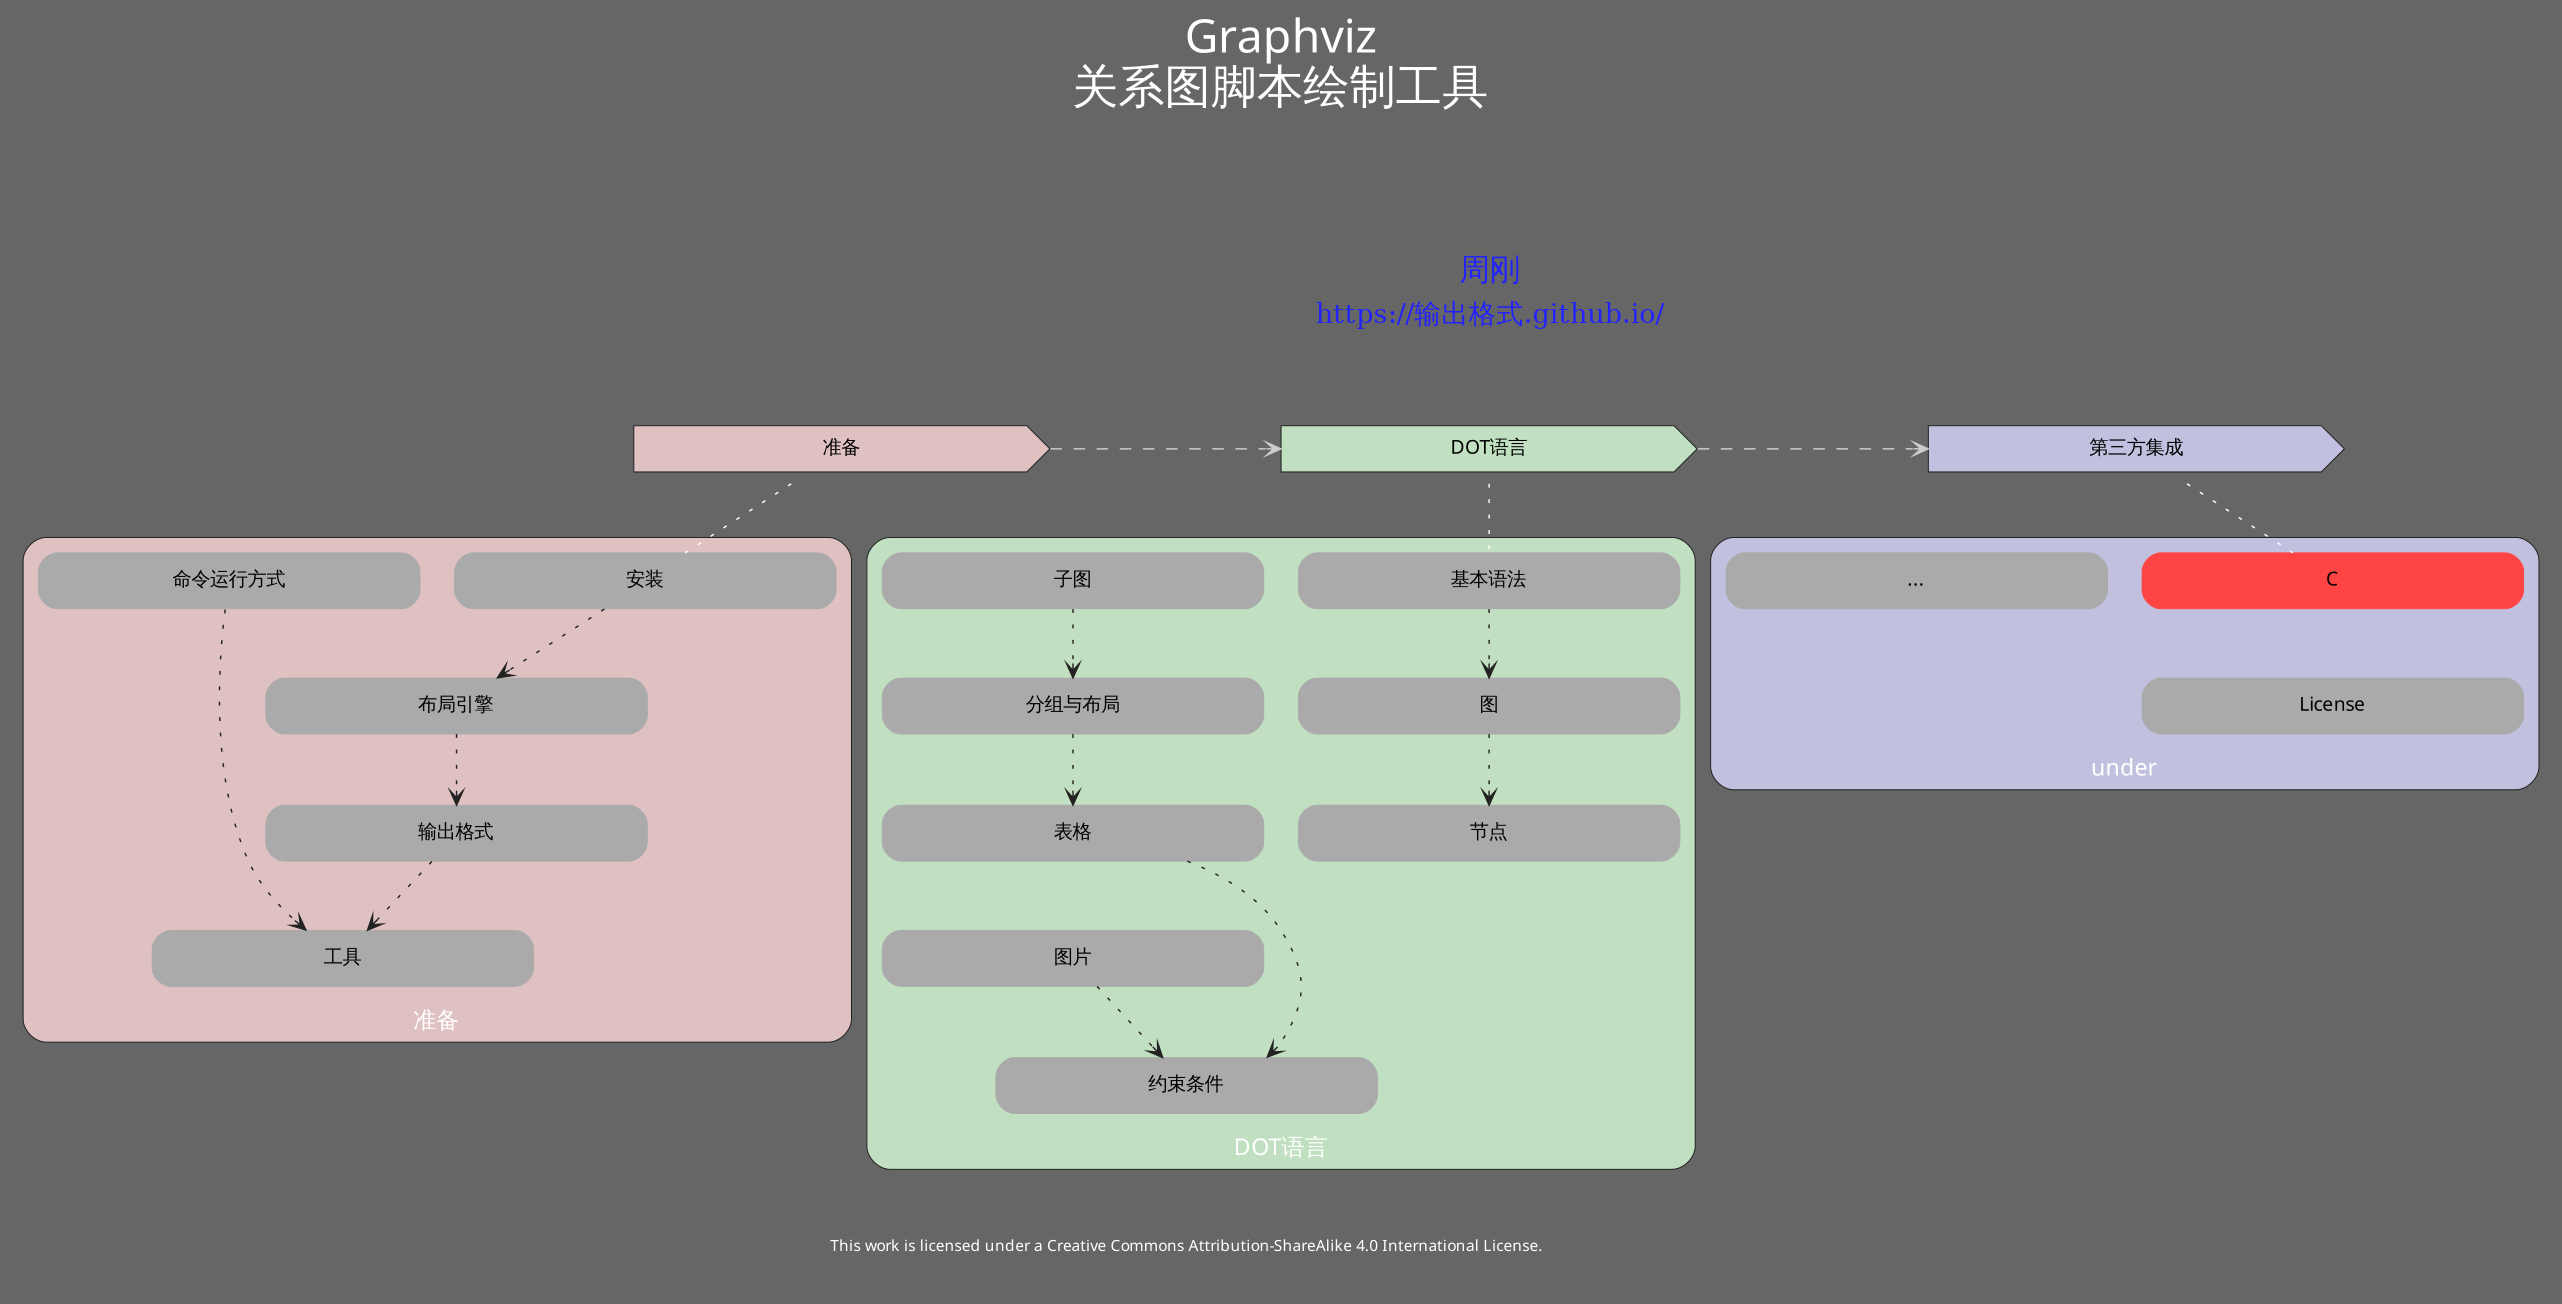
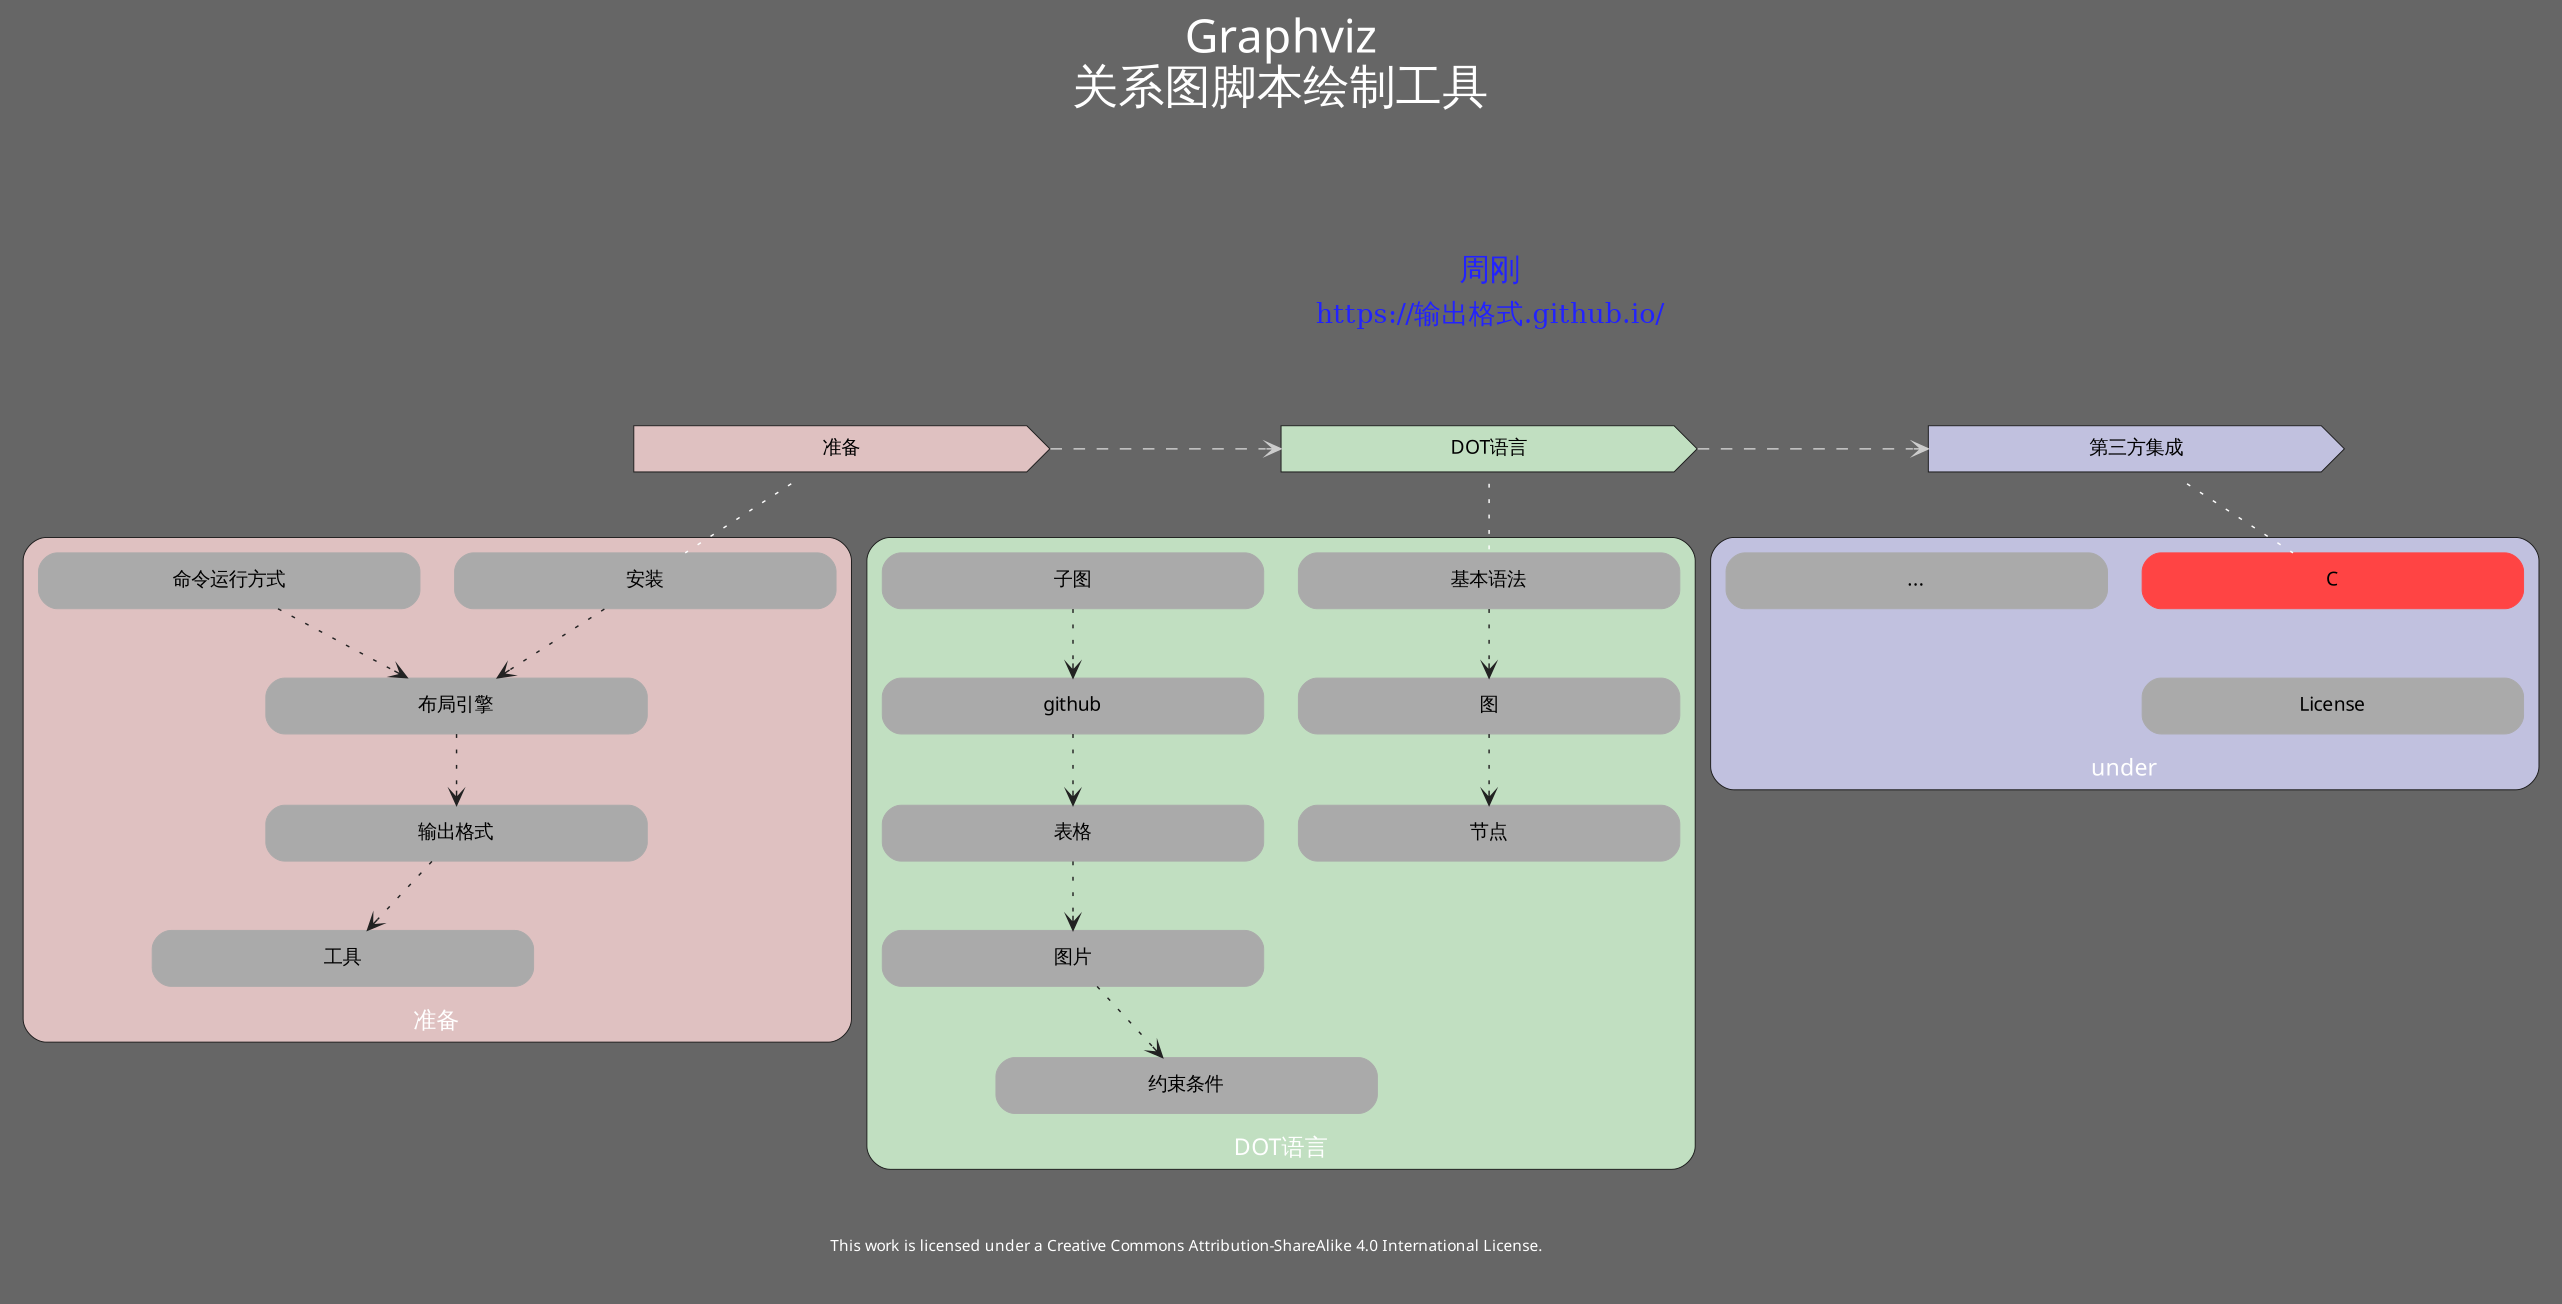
  digraph {
    bgcolor="#666666"
    color="#1c1c1c"
    compound=true
    fontcolor=white
    fontname=Futura
    fontsize=24
    label="Graphviz\n关系图脚本绘制工具"
    labeljust=c
    labelloc=t
    penwidth=0.5
    style=rounded
    node [color="#aaaaaa" fixedsize=true fontname=Futura fontsize=10 penwidth=0.5 shape=box style="rounded,filled"]
    edge [arrowhead=vee arrowsize=0.75 color="#222222" penwidth=0.75 style=dotted]
    n1 [color="#1c1c1c" fillcolor="#dfc1c1" height=0.5 label="准备" shape=cds style=filled width=3]
    n2 [color="#1c1c1c" fillcolor="#c1dfc1" height=0.5 label="DOT语言" shape=cds style=filled width=3]
    n3 [color="#1c1c1c" fillcolor="#c1c1df" height=0.5 label="第三方集成" shape=cds style=filled width=3]
    n4 [height=0.4 label="安装" width=2.75]
    n5 [height=0.4 label="布局引擎" width=2.75]
    n6 [height=0.4 label="输出格式" width=2.75]
    n7 [height=0.4 label="命令运行方式" width=2.75]
    n8 [height=0.4 label="工具" width=2.75]
    n9 [height=0.4 label="基本语法" width=2.75]
    n10 [height=0.4 label="图" width=2.75]
    n11 [height=0.4 label="节点" width=2.75]
    n12 [height=0.4 label="子图" width=2.75]
-   n13 [height=0.4 label="分组与布局" width=2.75]
+   n13 [height=0.4 label=github width=2.75]
    n14 [height=0.4 label="表格" width=2.75]
    n15 [height=0.4 label="图片" width=2.75]
    n16 [height=0.4 label="约束条件" width=2.75]
    n17 [color="#ff4444" height=0.4 label=C width=2.75]
    n18 [height=0.4 label=License width=2.75]
    n19 [height=0.4 label="..." width=2.75]
    n20 [fontcolor=white fontsize=8 height=0.8 label=<         <TABLE BORDER="0">             <TR><TD></TD></TR>             <TR><TD>This work is licensed under a Creative Commons Attribution-ShareAlike 4.0 International License.</TD></TR>         </TABLE>         > shape=plaintext width=8 style=""]
    n21 [fontcolor="#2222ff" label=<                 <TABLE BORDER="0">                 <TR><TD><FONT FACE="Futura" POINT-SIZE="16">周刚</FONT></TD></TR>                 <TR><TD>https://输出格式.github.io/</TD></TR>                 </TABLE>                 > shape=plaintext color="" fixedsize="" fontname="" fontsize="" penwidth="" style=""]
    subgraph sub_1 {
      rank=same
      n1
      n2
      n3
    }
    subgraph cluster_2 {
      bgcolor="#dfc1c1"
      fontsize=12
      label="准备"
      labelloc=b
      n4
      n5
      n6
      n7
      n8
    }
    subgraph cluster_3 {
      bgcolor="#c1dfc1"
      fontsize=12
      label="DOT语言"
      labelloc=b
      n9
      n10
      n11
      n12
      n13
      n14
      n15
      n16
    }
    subgraph cluster_4 {
      bgcolor="#c1c1df"
      fontsize=12
      label=under
      labelloc=b
      n17
      n18
      n19
    }
    n1 -> n2 [color="#cccccc" style=dashed]
    n1 -> n4 [color="#ffffff" dir=none]
    n2 -> n3 [color="#cccccc" style=dashed]
    n2 -> n9 [color="#ffffff" dir=none]
    n3 -> n17 [color="#ffffff" dir=none]
    n4 -> n5
    n5 -> n6
    n6 -> n8
-   n7 -> n8
+   n7 -> n5
    n9 -> n10
    n10 -> n11
    n12 -> n13
    n13 -> n14
-   n14 -> n16
+   n14 -> n15
    n15 -> n16
    n16 -> n20 [color="#ffffff" dir=none style=invis]
    n17 -> n18 [style=invis]
    n21 -> n2 [color="#cccccc" style=invis]
  }
